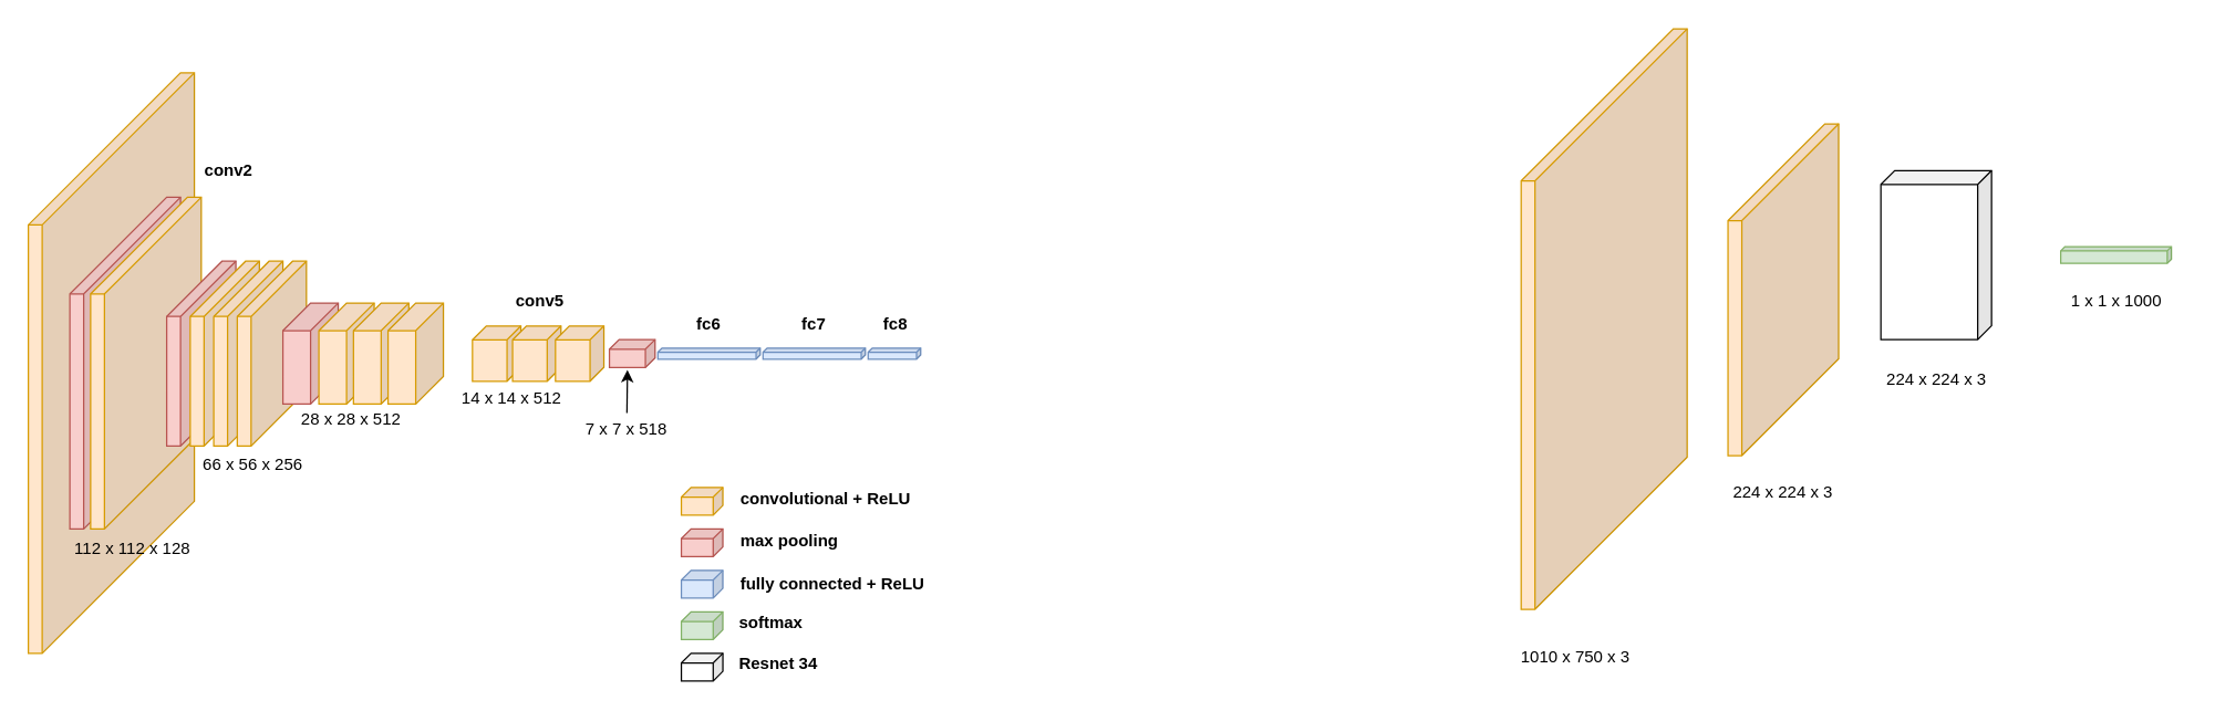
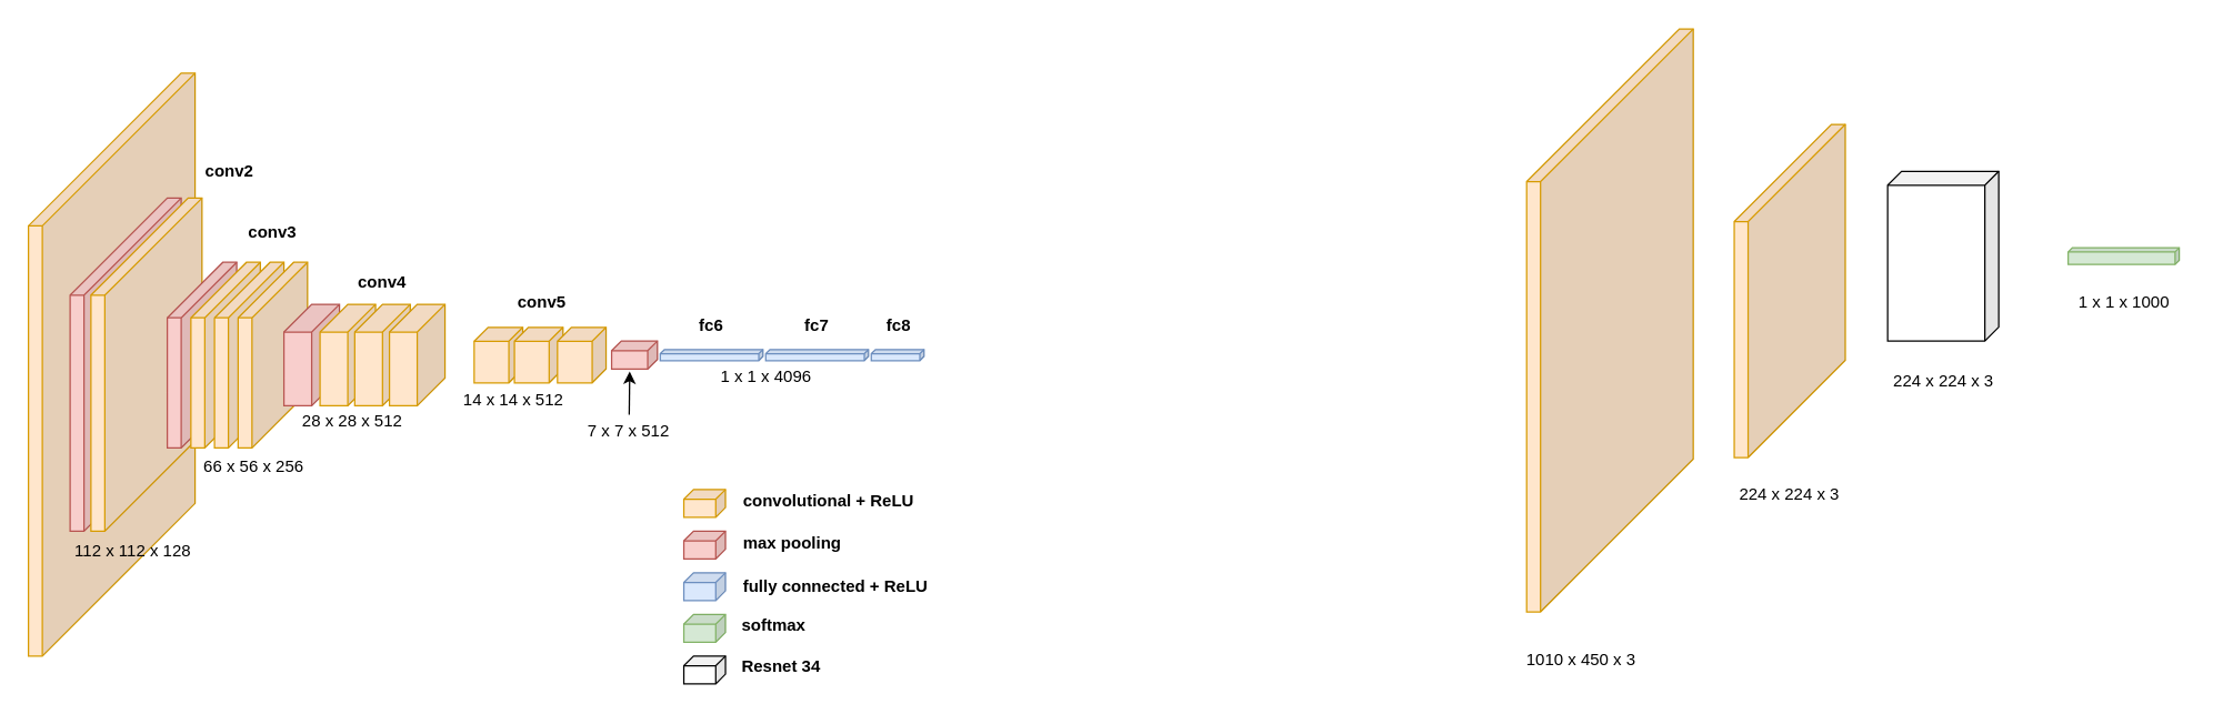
  <mxCell id="0" />
  <mxCell id="1" parent="0" />
  <mxCell id="2" value="" style="shape=cube;whiteSpace=wrap;html=1;boundedLbl=1;backgroundOutline=1;darkOpacity=0.05;darkOpacity2=0.1;size=110;direction=east;flipH=1;fillColor=#ffe6cc;strokeColor=#d79b00;" parent="1" vertex="1"><mxGeometry x="1099" y="20.13" width="120" height="420" as="geometry" /></mxCell>
  <mxCell id="3" value="" style="shape=cube;whiteSpace=wrap;html=1;boundedLbl=1;backgroundOutline=1;darkOpacity=0.05;darkOpacity2=0.1;size=110;direction=east;flipH=1;fillColor=#ffe6cc;strokeColor=#d79b00;" parent="1" vertex="1"><mxGeometry x="20" y="52" width="120" height="420" as="geometry" /></mxCell>
  <mxCell id="4" value="" style="shape=cube;whiteSpace=wrap;html=1;boundedLbl=1;backgroundOutline=1;darkOpacity=0.05;darkOpacity2=0.1;size=70;direction=east;flipH=1;fillColor=#f8cecc;strokeColor=#b85450;" parent="1" vertex="1"><mxGeometry x="50" y="142" width="80" height="240" as="geometry" /></mxCell>
  <mxCell id="5" value="" style="shape=cube;whiteSpace=wrap;html=1;boundedLbl=1;backgroundOutline=1;darkOpacity=0.05;darkOpacity2=0.1;size=70;direction=east;flipH=1;fillColor=#ffe6cc;strokeColor=#d79b00;" parent="1" vertex="1"><mxGeometry x="65" y="142" width="80" height="240" as="geometry" /></mxCell>
  <mxCell id="6" value="" style="shape=cube;whiteSpace=wrap;html=1;boundedLbl=1;backgroundOutline=1;darkOpacity=0.05;darkOpacity2=0.1;size=70;direction=east;flipH=1;fillColor=#ffe6cc;strokeColor=#d79b00;" parent="1" vertex="1"><mxGeometry x="1248.5" y="88.91" width="80" height="240" as="geometry" /></mxCell>
  <mxCell id="7" value="" style="shape=cube;whiteSpace=wrap;html=1;boundedLbl=1;backgroundOutline=1;darkOpacity=0.05;darkOpacity2=0.1;size=40;direction=east;flipH=1;fillColor=#f8cecc;strokeColor=#b85450;" parent="1" vertex="1"><mxGeometry x="120" y="188.25" width="50" height="133.75" as="geometry" /></mxCell>
  <mxCell id="8" value="" style="shape=cube;whiteSpace=wrap;html=1;boundedLbl=1;backgroundOutline=1;darkOpacity=0.05;darkOpacity2=0.1;size=40;direction=east;flipH=1;fillColor=#ffe6cc;strokeColor=#d79b00;" parent="1" vertex="1"><mxGeometry x="137" y="188.25" width="50" height="133.75" as="geometry" /></mxCell>
  <mxCell id="9" value="" style="shape=cube;whiteSpace=wrap;html=1;boundedLbl=1;backgroundOutline=1;darkOpacity=0.05;darkOpacity2=0.1;size=40;direction=east;flipH=1;fillColor=#ffe6cc;strokeColor=#d79b00;" parent="1" vertex="1"><mxGeometry x="154" y="188.25" width="50" height="133.75" as="geometry" /></mxCell>
  <mxCell id="10" value="" style="shape=cube;whiteSpace=wrap;html=1;boundedLbl=1;backgroundOutline=1;darkOpacity=0.05;darkOpacity2=0.1;size=40;direction=east;flipH=1;fillColor=#ffe6cc;strokeColor=#d79b00;" parent="1" vertex="1"><mxGeometry x="171" y="188.25" width="50" height="133.75" as="geometry" /></mxCell>
  <mxCell id="11" value="" style="shape=cube;whiteSpace=wrap;html=1;boundedLbl=1;backgroundOutline=1;darkOpacity=0.05;darkOpacity2=0.1;size=20;direction=east;flipH=1;fillColor=#f8cecc;strokeColor=#b85450;" parent="1" vertex="1"><mxGeometry x="204" y="218.56" width="40" height="73.13" as="geometry" /></mxCell>
  <mxCell id="12" value="" style="shape=cube;whiteSpace=wrap;html=1;boundedLbl=1;backgroundOutline=1;darkOpacity=0.05;darkOpacity2=0.1;size=20;direction=east;flipH=1;fillColor=#ffe6cc;strokeColor=#d79b00;" parent="1" vertex="1"><mxGeometry x="230" y="218.56" width="40" height="73.13" as="geometry" /></mxCell>
  <mxCell id="13" value="" style="shape=cube;whiteSpace=wrap;html=1;boundedLbl=1;backgroundOutline=1;darkOpacity=0.05;darkOpacity2=0.1;size=20;direction=east;flipH=1;fillColor=#ffe6cc;strokeColor=#d79b00;" parent="1" vertex="1"><mxGeometry x="255" y="218.56" width="40" height="73.13" as="geometry" /></mxCell>
  <mxCell id="14" value="" style="shape=cube;whiteSpace=wrap;html=1;boundedLbl=1;backgroundOutline=1;darkOpacity=0.05;darkOpacity2=0.1;size=20;direction=east;flipH=1;fillColor=#ffe6cc;strokeColor=#d79b00;" parent="1" vertex="1"><mxGeometry x="280" y="218.56" width="40" height="73.13" as="geometry" /></mxCell>
  <mxCell id="15" value="" style="shape=cube;whiteSpace=wrap;html=1;boundedLbl=1;backgroundOutline=1;darkOpacity=0.05;darkOpacity2=0.1;size=10;direction=east;flipH=1;" parent="1" vertex="1"><mxGeometry x="1359" y="122.71" width="80" height="122.25" as="geometry" /></mxCell>
  <mxCell id="16" value="" style="shape=cube;whiteSpace=wrap;html=1;boundedLbl=1;backgroundOutline=1;darkOpacity=0.05;darkOpacity2=0.1;size=10;direction=east;flipH=1;fillColor=#ffe6cc;strokeColor=#d79b00;" parent="1" vertex="1"><mxGeometry x="341" y="235.13" width="35" height="40" as="geometry" /></mxCell>
  <mxCell id="17" value="" style="shape=cube;whiteSpace=wrap;html=1;boundedLbl=1;backgroundOutline=1;darkOpacity=0.05;darkOpacity2=0.1;size=7;direction=east;flipH=1;fillColor=#f8cecc;strokeColor=#b85450;" parent="1" vertex="1"><mxGeometry x="440" y="244.96" width="33" height="20.32" as="geometry" /></mxCell>
  <mxCell id="18" value="" style="shape=cube;whiteSpace=wrap;html=1;boundedLbl=1;backgroundOutline=1;darkOpacity=0.05;darkOpacity2=0.1;size=3;direction=east;flipH=1;fillColor=#dae8fc;strokeColor=#6c8ebf;" parent="1" vertex="1"><mxGeometry x="475" y="251.12" width="74" height="8" as="geometry" /></mxCell>
  <mxCell id="19" value="" style="shape=cube;whiteSpace=wrap;html=1;boundedLbl=1;backgroundOutline=1;darkOpacity=0.05;darkOpacity2=0.1;size=3;direction=east;flipH=1;fillColor=#dae8fc;strokeColor=#6c8ebf;" parent="1" vertex="1"><mxGeometry x="551" y="251.13" width="74" height="8" as="geometry" /></mxCell>
  <mxCell id="20" value="" style="shape=cube;whiteSpace=wrap;html=1;boundedLbl=1;backgroundOutline=1;darkOpacity=0.05;darkOpacity2=0.1;size=3;direction=east;flipH=1;fillColor=#dae8fc;strokeColor=#6c8ebf;" parent="1" vertex="1"><mxGeometry x="627" y="251.13" width="38" height="8" as="geometry" /></mxCell>
  <mxCell id="21" value="" style="shape=cube;whiteSpace=wrap;html=1;boundedLbl=1;backgroundOutline=1;darkOpacity=0.05;darkOpacity2=0.1;size=7;direction=east;flipH=1;fillColor=#ffe6cc;strokeColor=#d79b00;" parent="1" vertex="1"><mxGeometry x="492" y="352" width="30" height="20" as="geometry" /></mxCell>
  <mxCell id="22" value="" style="shape=cube;whiteSpace=wrap;html=1;boundedLbl=1;backgroundOutline=1;darkOpacity=0.05;darkOpacity2=0.1;size=7;direction=east;flipH=1;fillColor=#f8cecc;strokeColor=#b85450;" parent="1" vertex="1"><mxGeometry x="492" y="382" width="30" height="20" as="geometry" /></mxCell>
  <mxCell id="23" value="" style="shape=cube;whiteSpace=wrap;html=1;boundedLbl=1;backgroundOutline=1;darkOpacity=0.05;darkOpacity2=0.1;size=7;direction=east;flipH=1;fillColor=#dae8fc;strokeColor=#6c8ebf;" parent="1" vertex="1"><mxGeometry x="492" y="412" width="30" height="20" as="geometry" /></mxCell>
  <mxCell id="24" value="" style="shape=cube;whiteSpace=wrap;html=1;boundedLbl=1;backgroundOutline=1;darkOpacity=0.05;darkOpacity2=0.1;size=3;direction=east;flipH=1;fillColor=#d5e8d4;strokeColor=#82b366;" parent="1" vertex="1"><mxGeometry x="1489" y="177.83" width="80" height="12" as="geometry" /></mxCell>
  <mxCell id="25" value="" style="shape=cube;whiteSpace=wrap;html=1;boundedLbl=1;backgroundOutline=1;darkOpacity=0.05;darkOpacity2=0.1;size=7;direction=east;flipH=1;fillColor=#d5e8d4;strokeColor=#82b366;" parent="1" vertex="1"><mxGeometry x="492" y="442" width="30" height="20" as="geometry" /></mxCell>
  <mxCell id="26" value="&lt;b&gt;conv2&lt;/b&gt;" style="text;html=1;strokeColor=none;fillColor=none;align=center;verticalAlign=middle;whiteSpace=wrap;rounded=0;" parent="1" vertex="1"><mxGeometry x="145" y="108" width="40" height="30" as="geometry" /></mxCell>
+ <mxCell id="27" value="&lt;b&gt;conv3&lt;/b&gt;" style="text;html=1;strokeColor=none;fillColor=none;align=center;verticalAlign=middle;whiteSpace=wrap;rounded=0;" parent="1" vertex="1"><mxGeometry x="176" y="152" width="40" height="30" as="geometry" /></mxCell>
+ <mxCell id="28" value="&lt;b&gt;conv4&lt;/b&gt;" style="text;html=1;strokeColor=none;fillColor=none;align=center;verticalAlign=middle;whiteSpace=wrap;rounded=0;" parent="1" vertex="1"><mxGeometry x="255" y="188.25" width="40" height="30" as="geometry" /></mxCell>
  <mxCell id="29" value="&lt;b&gt;conv5&lt;/b&gt;" style="text;html=1;strokeColor=none;fillColor=none;align=center;verticalAlign=middle;whiteSpace=wrap;rounded=0;" parent="1" vertex="1"><mxGeometry x="370" y="202" width="40" height="30" as="geometry" /></mxCell>
  <mxCell id="30" value="&lt;b&gt;fc6&lt;/b&gt;" style="text;html=1;strokeColor=none;fillColor=none;align=center;verticalAlign=middle;whiteSpace=wrap;rounded=0;" parent="1" vertex="1"><mxGeometry x="492" y="218.56" width="40" height="30" as="geometry" /></mxCell>
  <mxCell id="31" value="&lt;b&gt;fc7&lt;/b&gt;" style="text;html=1;strokeColor=none;fillColor=none;align=center;verticalAlign=middle;whiteSpace=wrap;rounded=0;" parent="1" vertex="1"><mxGeometry x="568" y="218.56" width="40" height="30" as="geometry" /></mxCell>
  <mxCell id="32" value="&lt;b&gt;fc8&lt;/b&gt;" style="text;html=1;strokeColor=none;fillColor=none;align=center;verticalAlign=middle;whiteSpace=wrap;rounded=0;" parent="1" vertex="1"><mxGeometry x="627" y="218.56" width="40" height="30" as="geometry" /></mxCell>
- <mxCell id="33" value="1010 x 750 x 3" style="text;html=1;strokeColor=none;fillColor=none;align=center;verticalAlign=middle;whiteSpace=wrap;rounded=0;" parent="1" vertex="1"><mxGeometry x="1089" y="460.13" width="99" height="30" as="geometry" /></mxCell>
+ <mxCell id="33" value="1010 x 450 x 3" style="text;html=1;strokeColor=none;fillColor=none;align=center;verticalAlign=middle;whiteSpace=wrap;rounded=0;" parent="1" vertex="1"><mxGeometry x="1089" y="460.13" width="99" height="30" as="geometry" /></mxCell>
  <mxCell id="34" value="112 x 112 x 128" style="text;html=1;strokeColor=none;fillColor=none;align=center;verticalAlign=middle;whiteSpace=wrap;rounded=0;" parent="1" vertex="1"><mxGeometry x="46" y="382" width="99" height="30" as="geometry" /></mxCell>
  <mxCell id="35" value="66 x 56 x 256" style="text;html=1;strokeColor=none;fillColor=none;align=center;verticalAlign=middle;whiteSpace=wrap;rounded=0;" parent="1" vertex="1"><mxGeometry x="133" y="321" width="99" height="30" as="geometry" /></mxCell>
  <mxCell id="36" value="28 x 28 x 512" style="text;html=1;strokeColor=none;fillColor=none;align=center;verticalAlign=middle;whiteSpace=wrap;rounded=0;" parent="1" vertex="1"><mxGeometry x="204" y="288" width="99" height="30" as="geometry" /></mxCell>
  <mxCell id="37" value="14 x 14 x 512" style="text;html=1;strokeColor=none;fillColor=none;align=center;verticalAlign=middle;whiteSpace=wrap;rounded=0;" parent="1" vertex="1"><mxGeometry x="320" y="273.12" width="99" height="30" as="geometry" /></mxCell>
  <mxCell id="38" value="" style="shape=cube;whiteSpace=wrap;html=1;boundedLbl=1;backgroundOutline=1;darkOpacity=0.05;darkOpacity2=0.1;size=10;direction=east;flipH=1;fillColor=#ffe6cc;strokeColor=#d79b00;" parent="1" vertex="1"><mxGeometry x="370" y="235.13" width="35" height="40" as="geometry" /></mxCell>
  <mxCell id="39" value="" style="shape=cube;whiteSpace=wrap;html=1;boundedLbl=1;backgroundOutline=1;darkOpacity=0.05;darkOpacity2=0.1;size=10;direction=east;flipH=1;fillColor=#ffe6cc;strokeColor=#d79b00;" parent="1" vertex="1"><mxGeometry x="401" y="235.12" width="35" height="40" as="geometry" /></mxCell>
- <mxCell id="40" value="7 x 7 x 518" style="text;html=1;strokeColor=none;fillColor=none;align=center;verticalAlign=middle;whiteSpace=wrap;rounded=0;" parent="1" vertex="1"><mxGeometry x="403" y="298.12" width="99" height="23.88" as="geometry" /></mxCell>
+ <mxCell id="40" value="7 x 7 x 512" style="text;html=1;strokeColor=none;fillColor=none;align=center;verticalAlign=middle;whiteSpace=wrap;rounded=0;" parent="1" vertex="1"><mxGeometry x="403" y="298.12" width="99" height="23.88" as="geometry" /></mxCell>
  <mxCell id="41" value="" style="endArrow=classic;html=1;entryX=0.605;entryY=1.084;entryDx=0;entryDy=0;entryPerimeter=0;" parent="1" source="40" target="17" edge="1"><mxGeometry width="50" height="50" relative="1" as="geometry"><mxPoint x="456.16" y="303.12" as="sourcePoint" /><mxPoint x="457" y="273" as="targetPoint" /></mxGeometry></mxCell>
+ <mxCell id="42" value="1 x 1 x 4096" style="text;html=1;strokeColor=none;fillColor=none;align=center;verticalAlign=middle;whiteSpace=wrap;rounded=0;" parent="1" vertex="1"><mxGeometry x="502" y="259.13" width="99" height="24" as="geometry" /></mxCell>
  <mxCell id="43" value="1 x 1 x 1000" style="text;html=1;strokeColor=none;fillColor=none;align=center;verticalAlign=middle;whiteSpace=wrap;rounded=0;" parent="1" vertex="1"><mxGeometry x="1479.5" y="205" width="99" height="24" as="geometry" /></mxCell>
  <mxCell id="44" value="convolutional + ReLU" style="text;html=1;strokeColor=none;fillColor=none;align=left;verticalAlign=middle;whiteSpace=wrap;rounded=0;fontStyle=1" parent="1" vertex="1"><mxGeometry x="533" y="349.06" width="138" height="23.88" as="geometry" /></mxCell>
  <mxCell id="45" value="max pooling" style="text;html=1;strokeColor=none;fillColor=none;align=left;verticalAlign=middle;whiteSpace=wrap;rounded=0;fontStyle=1" parent="1" vertex="1"><mxGeometry x="533" y="379.06" width="138" height="23.88" as="geometry" /></mxCell>
  <mxCell id="46" value="fully connected + ReLU" style="text;html=1;strokeColor=none;fillColor=none;align=left;verticalAlign=middle;whiteSpace=wrap;rounded=0;fontStyle=1" parent="1" vertex="1"><mxGeometry x="533" y="410.12" width="138" height="23.88" as="geometry" /></mxCell>
  <mxCell id="47" value="softmax" style="text;html=1;strokeColor=none;fillColor=none;align=left;verticalAlign=middle;whiteSpace=wrap;rounded=0;fontStyle=1" parent="1" vertex="1"><mxGeometry x="532" y="438.12" width="138" height="23.88" as="geometry" /></mxCell>
  <mxCell id="48" value="224 x 224 x 3" style="text;html=1;strokeColor=none;fillColor=none;align=center;verticalAlign=middle;whiteSpace=wrap;rounded=0;" vertex="1" parent="1"><mxGeometry x="1239" y="341.35" width="99" height="30" as="geometry" /></mxCell>
  <mxCell id="49" value="224 x 224 x 3" style="text;html=1;strokeColor=none;fillColor=none;align=center;verticalAlign=middle;whiteSpace=wrap;rounded=0;" vertex="1" parent="1"><mxGeometry x="1349.5" y="259.13" width="99" height="30" as="geometry" /></mxCell>
  <mxCell id="50" value="Resnet 34" style="text;html=1;strokeColor=none;fillColor=none;align=left;verticalAlign=middle;whiteSpace=wrap;rounded=0;fontStyle=1" vertex="1" parent="1"><mxGeometry x="532" y="468.12" width="138" height="23.88" as="geometry" /></mxCell>
  <mxCell id="51" value="" style="shape=cube;whiteSpace=wrap;html=1;boundedLbl=1;backgroundOutline=1;darkOpacity=0.05;darkOpacity2=0.1;size=7;direction=east;flipH=1;" vertex="1" parent="1"><mxGeometry x="492" y="472" width="30" height="20" as="geometry" /></mxCell>
